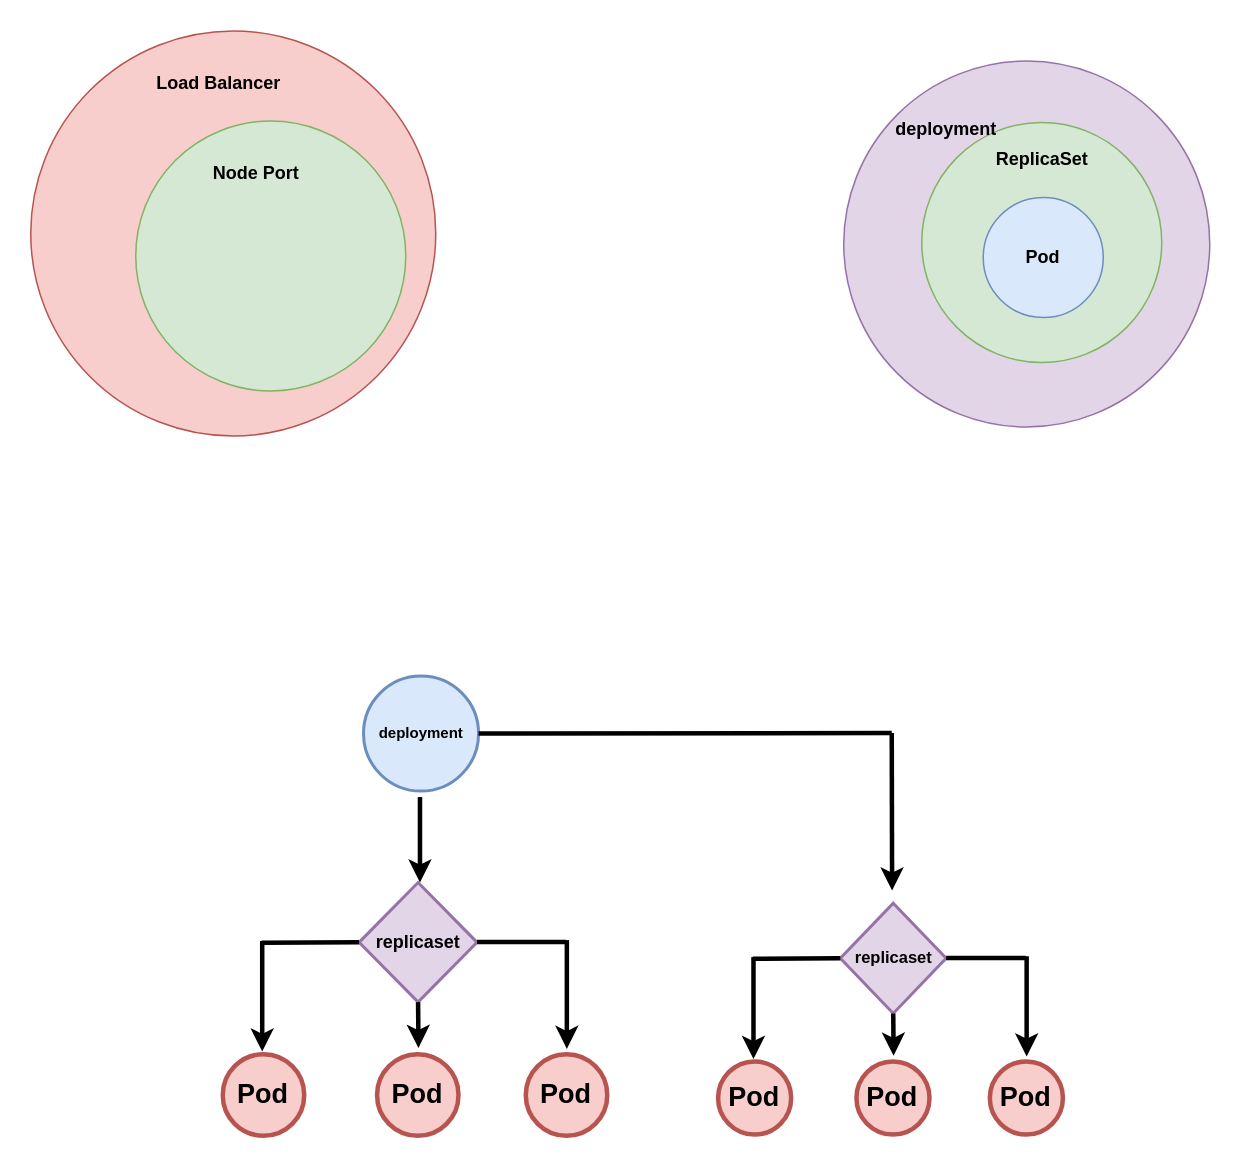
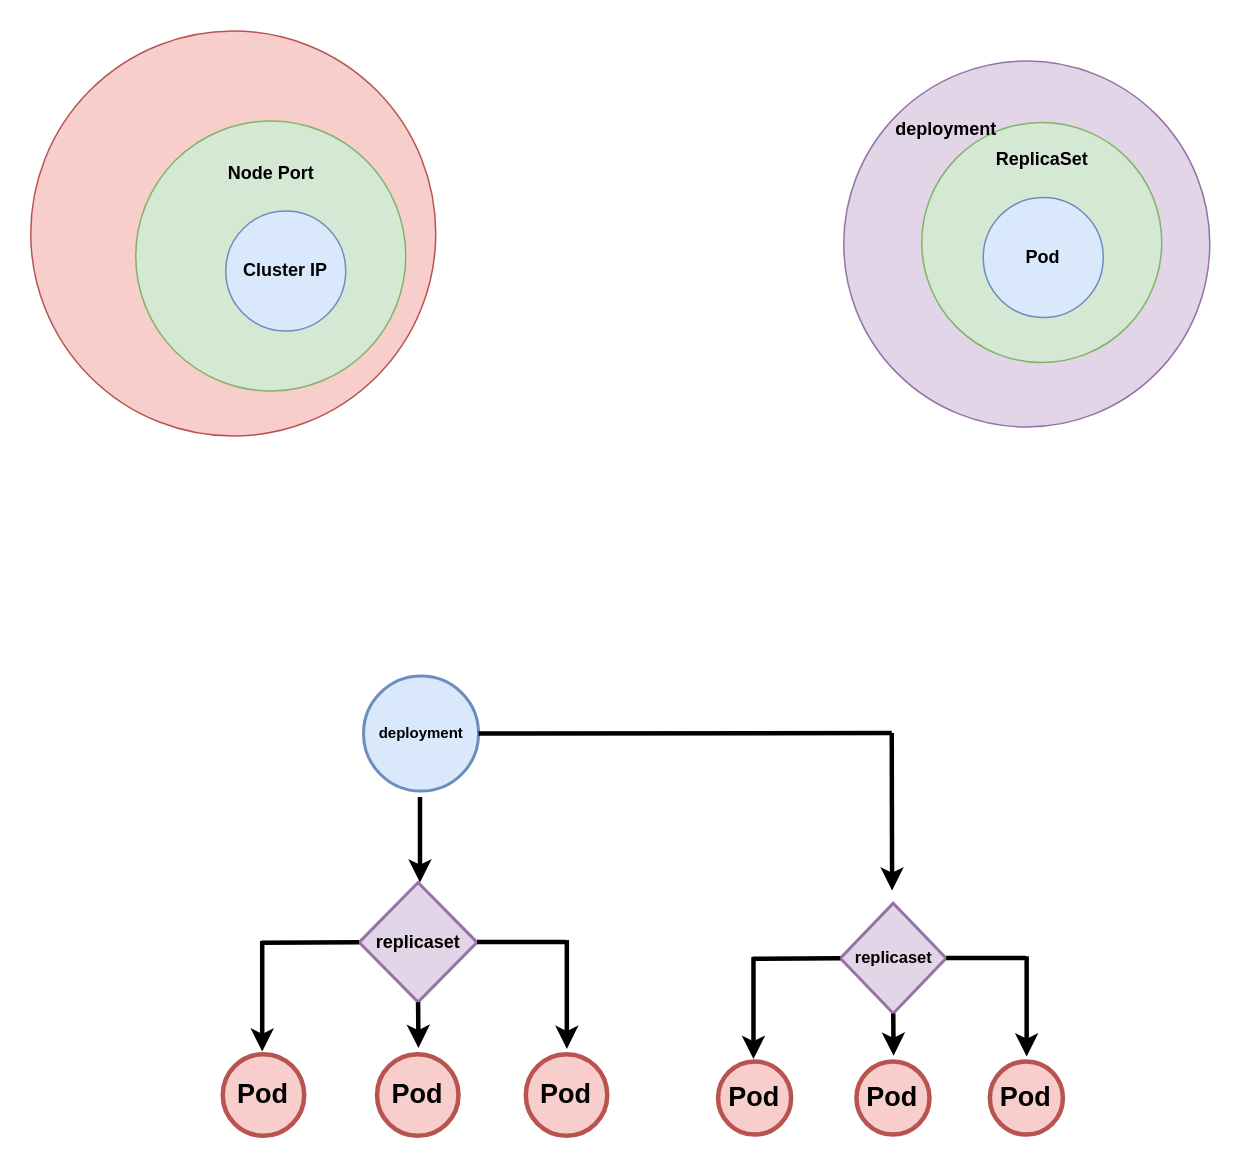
  <mxCell id="0" />
  <mxCell id="1" parent="0" />
  <mxCell id="2" value="" style="group" parent="1" vertex="1" connectable="0"><mxGeometry x="20" y="20" width="270" height="270" as="geometry" /></mxCell>
  <mxCell id="3" value="" style="ellipse;whiteSpace=wrap;html=1;aspect=fixed;fillColor=#f8cecc;strokeColor=#b85450;" parent="2" vertex="1"><mxGeometry width="270" height="270" as="geometry" /></mxCell>
  <mxCell id="4" value="" style="ellipse;whiteSpace=wrap;html=1;aspect=fixed;fillColor=#d5e8d4;strokeColor=#82b366;" parent="2" vertex="1"><mxGeometry x="70" y="60" width="180" height="180" as="geometry" /></mxCell>
- <mxCell id="6" value="&lt;b&gt;Node Port&lt;/b&gt;" style="text;html=1;align=center;verticalAlign=middle;resizable=0;points=[];autosize=1;strokeColor=none;fillColor=none;" parent="2" vertex="1"><mxGeometry x="110" y="80" width="80" height="30" as="geometry" /></mxCell>
- <mxCell id="7" value="&lt;b&gt;Load Balancer&lt;/b&gt;" style="text;html=1;align=center;verticalAlign=middle;resizable=0;points=[];autosize=1;strokeColor=none;fillColor=none;" parent="2" vertex="1"><mxGeometry x="70" y="20" width="110" height="30" as="geometry" /></mxCell>
+ <mxCell id="5" value="&lt;b&gt;Cluster IP&lt;/b&gt;" style="ellipse;whiteSpace=wrap;html=1;aspect=fixed;fillColor=#dae8fc;strokeColor=#6c8ebf;" parent="2" vertex="1"><mxGeometry x="130" y="120" width="80" height="80" as="geometry" /></mxCell>
+ <mxCell id="6" value="&lt;b&gt;Node Port&lt;/b&gt;" style="text;html=1;align=center;verticalAlign=middle;resizable=0;points=[];autosize=1;strokeColor=none;fillColor=none;" parent="2" vertex="1"><mxGeometry x="120" y="80" width="80" height="30" as="geometry" /></mxCell>
  <mxCell id="8" value="" style="group" parent="1" vertex="1" connectable="0"><mxGeometry x="565" y="51" width="241" height="233" as="geometry" /></mxCell>
  <mxCell id="9" value="" style="ellipse;whiteSpace=wrap;html=1;aspect=fixed;fillColor=#e1d5e7;strokeColor=#9673a6;" parent="8" vertex="1"><mxGeometry x="-3" y="-11" width="244" height="244" as="geometry" /></mxCell>
  <mxCell id="10" value="" style="ellipse;whiteSpace=wrap;html=1;aspect=fixed;fillColor=#d5e8d4;strokeColor=#82b366;" parent="8" vertex="1"><mxGeometry x="49" y="30" width="160" height="160" as="geometry" /></mxCell>
  <mxCell id="11" value="&lt;b&gt;Pod&lt;/b&gt;" style="ellipse;whiteSpace=wrap;html=1;aspect=fixed;fillColor=#dae8fc;strokeColor=#6c8ebf;" parent="8" vertex="1"><mxGeometry x="90" y="80" width="80" height="80" as="geometry" /></mxCell>
  <mxCell id="12" value="&lt;b&gt;ReplicaSet&lt;/b&gt;" style="text;html=1;align=center;verticalAlign=middle;resizable=0;points=[];autosize=1;strokeColor=none;fillColor=none;" parent="8" vertex="1"><mxGeometry x="89" y="40" width="80" height="30" as="geometry" /></mxCell>
  <mxCell id="13" value="&lt;b&gt;deployment&lt;/b&gt;" style="text;html=1;align=center;verticalAlign=middle;resizable=0;points=[];autosize=1;strokeColor=none;fillColor=none;" parent="8" vertex="1"><mxGeometry x="20" y="20" width="90" height="30" as="geometry" /></mxCell>
  <mxCell id="14" value="" style="group" vertex="1" connectable="0" parent="1"><mxGeometry x="148.003" y="450" width="560.093" height="306.498" as="geometry" /></mxCell>
  <mxCell id="15" value="&lt;b&gt;&lt;font style=&quot;font-size: 12px;&quot;&gt;replicaset&lt;/font&gt;&lt;/b&gt;" style="rhombus;whiteSpace=wrap;html=1;strokeWidth=2;fillColor=#e1d5e7;strokeColor=#9673a6;" vertex="1" parent="14"><mxGeometry x="90.889" y="137.689" width="78.656" height="79.728" as="geometry" /></mxCell>
  <mxCell id="16" value="" style="group" vertex="1" connectable="0" parent="14"><mxGeometry y="176.054" width="256.346" height="130.443" as="geometry" /></mxCell>
  <mxCell id="17" value="&lt;font style=&quot;font-size: 18px;&quot;&gt;&lt;b&gt;Pod&lt;/b&gt;&lt;/font&gt;" style="ellipse;whiteSpace=wrap;html=1;aspect=fixed;strokeWidth=3;fillColor=#f8cecc;strokeColor=#b85450;" vertex="1" parent="16"><mxGeometry y="76.131" width="54.312" height="54.312" as="geometry" /></mxCell>
  <mxCell id="18" value="&lt;font style=&quot;font-size: 18px;&quot;&gt;&lt;b&gt;Pod&lt;/b&gt;&lt;/font&gt;" style="ellipse;whiteSpace=wrap;html=1;aspect=fixed;strokeWidth=3;fillColor=#f8cecc;strokeColor=#b85450;" vertex="1" parent="16"><mxGeometry x="102.858" y="76.131" width="54.312" height="54.312" as="geometry" /></mxCell>
  <mxCell id="19" value="&lt;font style=&quot;font-size: 18px;&quot;&gt;&lt;b&gt;Pod&lt;/b&gt;&lt;/font&gt;" style="ellipse;whiteSpace=wrap;html=1;aspect=fixed;strokeWidth=3;fillColor=#f8cecc;strokeColor=#b85450;" vertex="1" parent="16"><mxGeometry x="202.033" y="76.131" width="54.312" height="54.312" as="geometry" /></mxCell>
  <mxCell id="20" value="" style="endArrow=classic;html=1;rounded=0;strokeWidth=3;" edge="1" parent="16"><mxGeometry width="50" height="50" relative="1" as="geometry"><mxPoint x="26.306" y="0.599" as="sourcePoint" /><mxPoint x="26.306" y="74.332" as="targetPoint" /></mxGeometry></mxCell>
  <mxCell id="21" value="" style="endArrow=classic;html=1;rounded=0;strokeWidth=3;" edge="1" parent="16"><mxGeometry width="50" height="50" relative="1" as="geometry"><mxPoint x="229.392" as="sourcePoint" /><mxPoint x="229.392" y="72.534" as="targetPoint" /><Array as="points"><mxPoint x="229.392" y="26.376" /><mxPoint x="229.392" y="57.548" /></Array></mxGeometry></mxCell>
  <mxCell id="22" value="" style="endArrow=classic;html=1;rounded=0;strokeWidth=3;exitX=0.5;exitY=1;exitDx=0;exitDy=0;" edge="1" parent="16" source="15"><mxGeometry width="50" height="50" relative="1" as="geometry"><mxPoint x="128.901" y="45.559" as="sourcePoint" /><mxPoint x="130.48" y="71.935" as="targetPoint" /></mxGeometry></mxCell>
  <mxCell id="23" value="" style="endArrow=none;html=1;rounded=0;strokeWidth=3;" edge="1" parent="16"><mxGeometry width="50" height="50" relative="1" as="geometry"><mxPoint x="169.545" y="1.199" as="sourcePoint" /><mxPoint x="228.866" y="1.199" as="targetPoint" /></mxGeometry></mxCell>
  <mxCell id="24" value="" style="endArrow=none;html=1;rounded=0;endSize=6;strokeWidth=3;entryX=0;entryY=0.5;entryDx=0;entryDy=0;" edge="1" parent="16" target="15"><mxGeometry width="50" height="50" relative="1" as="geometry"><mxPoint x="25.78" y="1.798" as="sourcePoint" /><mxPoint x="87.863" y="2.398" as="targetPoint" /></mxGeometry></mxCell>
  <mxCell id="25" value="&lt;b&gt;&lt;font style=&quot;font-size: 10px;&quot;&gt;deployment&lt;/font&gt;&lt;/b&gt;" style="ellipse;whiteSpace=wrap;html=1;aspect=fixed;fillColor=#dae8fc;strokeColor=#6c8ebf;strokeWidth=2;" vertex="1" parent="14"><mxGeometry x="93.827" width="76.72" height="76.72" as="geometry" /></mxCell>
  <mxCell id="26" value="&lt;b&gt;&lt;font style=&quot;font-size: 11px;&quot;&gt;replicaset&lt;/font&gt;&lt;/b&gt;" style="rhombus;whiteSpace=wrap;html=1;strokeWidth=2;fillColor=#e1d5e7;strokeColor=#9673a6;container=0;" vertex="1" parent="14"><mxGeometry x="411.729" y="151.474" width="70.53" height="73.474" as="geometry" /></mxCell>
  <mxCell id="27" value="&lt;font style=&quot;font-size: 18px;&quot;&gt;&lt;b&gt;Pod&lt;/b&gt;&lt;/font&gt;" style="ellipse;whiteSpace=wrap;html=1;aspect=fixed;strokeWidth=3;fillColor=#f8cecc;strokeColor=#b85450;container=0;" vertex="1" parent="14"><mxGeometry x="330.229" y="256.99" width="48.702" height="48.702" as="geometry" /></mxCell>
  <mxCell id="28" value="&lt;font style=&quot;font-size: 18px;&quot;&gt;&lt;b&gt;Pod&lt;/b&gt;&lt;/font&gt;" style="ellipse;whiteSpace=wrap;html=1;aspect=fixed;strokeWidth=3;fillColor=#f8cecc;strokeColor=#b85450;container=0;" vertex="1" parent="14"><mxGeometry x="422.461" y="256.99" width="48.702" height="48.702" as="geometry" /></mxCell>
  <mxCell id="29" value="&lt;font style=&quot;font-size: 18px;&quot;&gt;&lt;b&gt;Pod&lt;/b&gt;&lt;/font&gt;" style="ellipse;whiteSpace=wrap;html=1;aspect=fixed;strokeWidth=3;fillColor=#f8cecc;strokeColor=#b85450;container=0;" vertex="1" parent="14"><mxGeometry x="511.391" y="256.99" width="48.702" height="48.702" as="geometry" /></mxCell>
  <mxCell id="30" value="" style="endArrow=classic;html=1;rounded=0;strokeWidth=3;" edge="1" parent="14"><mxGeometry width="50" height="50" relative="1" as="geometry"><mxPoint x="353.818" y="187.382" as="sourcePoint" /><mxPoint x="353.818" y="255.332" as="targetPoint" /></mxGeometry></mxCell>
  <mxCell id="31" value="" style="endArrow=classic;html=1;rounded=0;strokeWidth=3;" edge="1" parent="14"><mxGeometry width="50" height="50" relative="1" as="geometry"><mxPoint x="535.923" y="186.83" as="sourcePoint" /><mxPoint x="535.923" y="253.675" as="targetPoint" /><Array as="points"><mxPoint x="535.923" y="211.137" /><mxPoint x="535.923" y="239.864" /></Array></mxGeometry></mxCell>
  <mxCell id="32" value="" style="endArrow=classic;html=1;rounded=0;strokeWidth=3;exitX=0.5;exitY=1;exitDx=0;exitDy=0;" edge="1" parent="14" source="26"><mxGeometry width="50" height="50" relative="1" as="geometry"><mxPoint x="445.814" y="228.815" as="sourcePoint" /><mxPoint x="447.23" y="253.122" as="targetPoint" /></mxGeometry></mxCell>
  <mxCell id="33" value="" style="endArrow=none;html=1;rounded=0;strokeWidth=3;" edge="1" parent="14"><mxGeometry width="50" height="50" relative="1" as="geometry"><mxPoint x="482.259" y="187.935" as="sourcePoint" /><mxPoint x="535.452" y="187.935" as="targetPoint" /></mxGeometry></mxCell>
  <mxCell id="34" value="" style="endArrow=none;html=1;rounded=0;endSize=6;strokeWidth=3;entryX=0;entryY=0.5;entryDx=0;entryDy=0;" edge="1" parent="14" target="26"><mxGeometry width="50" height="50" relative="1" as="geometry"><mxPoint x="353.346" y="188.487" as="sourcePoint" /><mxPoint x="409.016" y="189.04" as="targetPoint" /></mxGeometry></mxCell>
  <mxCell id="35" value="" style="endArrow=classic;html=1;rounded=0;strokeWidth=3;" edge="1" parent="14"><mxGeometry width="50" height="50" relative="1" as="geometry"><mxPoint x="131.477" y="80.69" as="sourcePoint" /><mxPoint x="131.477" y="137.69" as="targetPoint" /></mxGeometry></mxCell>
  <mxCell id="36" value="" style="endArrow=none;html=1;rounded=0;strokeWidth=3;exitX=1;exitY=0.5;exitDx=0;exitDy=0;" edge="1" parent="14" source="25"><mxGeometry width="50" height="50" relative="1" as="geometry"><mxPoint x="288.227" y="87" as="sourcePoint" /><mxPoint x="445.997" y="38" as="targetPoint" /></mxGeometry></mxCell>
  <mxCell id="37" value="" style="endArrow=classic;html=1;rounded=0;strokeWidth=3;" edge="1" parent="14"><mxGeometry width="50" height="50" relative="1" as="geometry"><mxPoint x="445.997" y="38" as="sourcePoint" /><mxPoint x="446.227" y="143" as="targetPoint" /></mxGeometry></mxCell>
